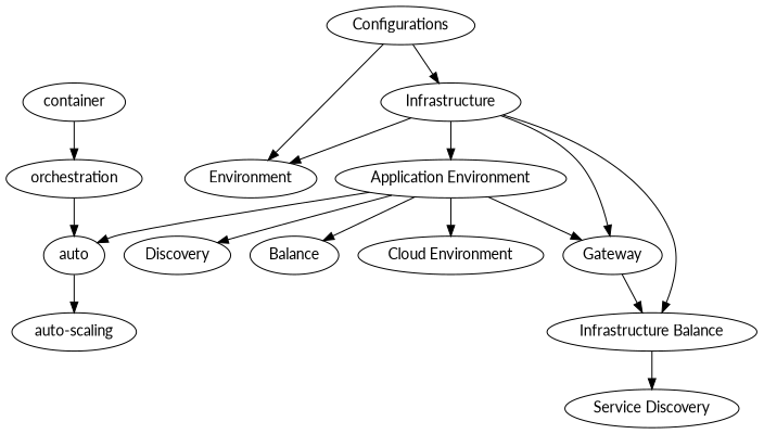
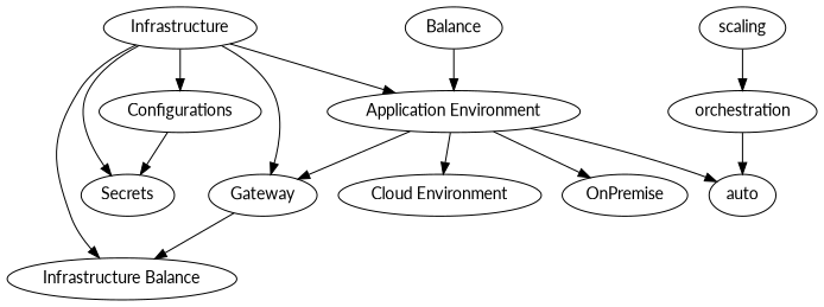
  digraph {
    fontname=Lato
    node [fontname=Lato]
    edge [fontname=Lato]
    n1 [label=Infrastructure]
    n2 [label="Application Environment"]
    n3 [label=Gateway]
    n4 [label="Infrastructure Balance"]
    n5 [label=Configurations]
-   n6 [label=Environment]
+   n6 [label=Secrets]
    n7 [label=auto]
    n8 [label="Cloud Environment"]
-   n9 [label=Discovery]
+   n9 [label=OnPremise]
    n10 [label=Balance]
-   n11 [label="Service Discovery"]
-   n12 [label=container]
+   n12 [label=scaling]
    orchestration
-   "auto-scaling"
    n1 -> n2
    n1 -> n3
    n1 -> n4
-   n5 -> n1
+   n1 -> n5
    n1 -> n6
    n2 -> n3
    n2 -> n7
    n2 -> n8
    n2 -> n9
-   n2 -> n10
+   n10 -> n2
    n3 -> n4
-   n4 -> n11
    n5 -> n6
-   n7 -> "auto-scaling"
    n12 -> orchestration
    orchestration -> n7
  }
